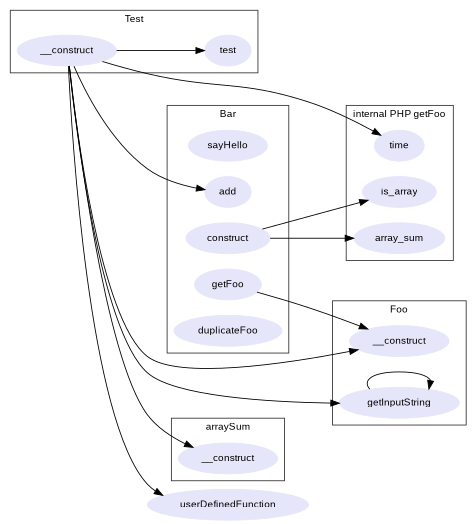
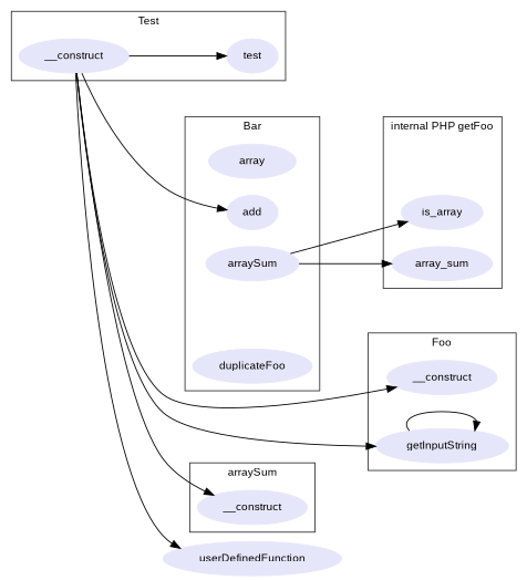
  digraph {
    fontname="Liberation Sans"
    fontsize=12
    rankdir=LR
    node [color=lavender fontname="Liberation Sans" fontsize=12 shape=ellipse style=filled]
    edge [fontname="Liberation Sans"]
-   n1 [height=0.50 label=sayHello width=1.28]
+   n1 [height=0.50 label=array width=1.28]
    n2 [height=0.50 label=add width=0.75]
-   n3 [height=0.50 label=construct width=1.36]
-   n4 [height=0.50 label=getFoo width=1.08]
+   n3 [height=0.50 label=arraySum width=1.36]
    n5 [height=0.50 label=duplicateFoo width=1.75]
    n6 [height=0.50 label=is_array width=1.19]
    n7 [height=0.50 label=array_sum width=1.47]
-   n8 [height=0.50 label=time width=0.81]
    n9 [height=0.50 label=__construct width=1.61]
    n10 [height=0.50 label=getInputString width=1.94]
    n11 [height=0.50 label=__construct width=1.61]
    n12 [height=0.50 label=test width=0.75]
    n13 [height=0.50 label=__construct width=1.61]
    n14 [height=0.50 label=userDefinedFunction width=2.61]
    subgraph cluster_1 {
      color=gray20
      label=Bar
      n1
      n2
      n3
-     n4
      n5
    }
    subgraph cluster_2 {
      color=gray20
      label="internal PHP getFoo"
      n6
      n7
-     n8
    }
    subgraph cluster_3 {
      color=gray20
      label=Foo
      n9
      n10
    }
    subgraph cluster_4 {
      color=gray20
      label=Test
      n11
      n12
    }
    subgraph cluster_5 {
      color=gray20
      label=arraySum
      n13
    }
    n3 -> n6
    n3 -> n7
-   n4 -> n9
    n10 -> n10
    n11 -> n2
-   n11 -> n8
    n11 -> n9
    n11 -> n10
    n11 -> n12
    n11 -> n13
    n11 -> n14
  }
